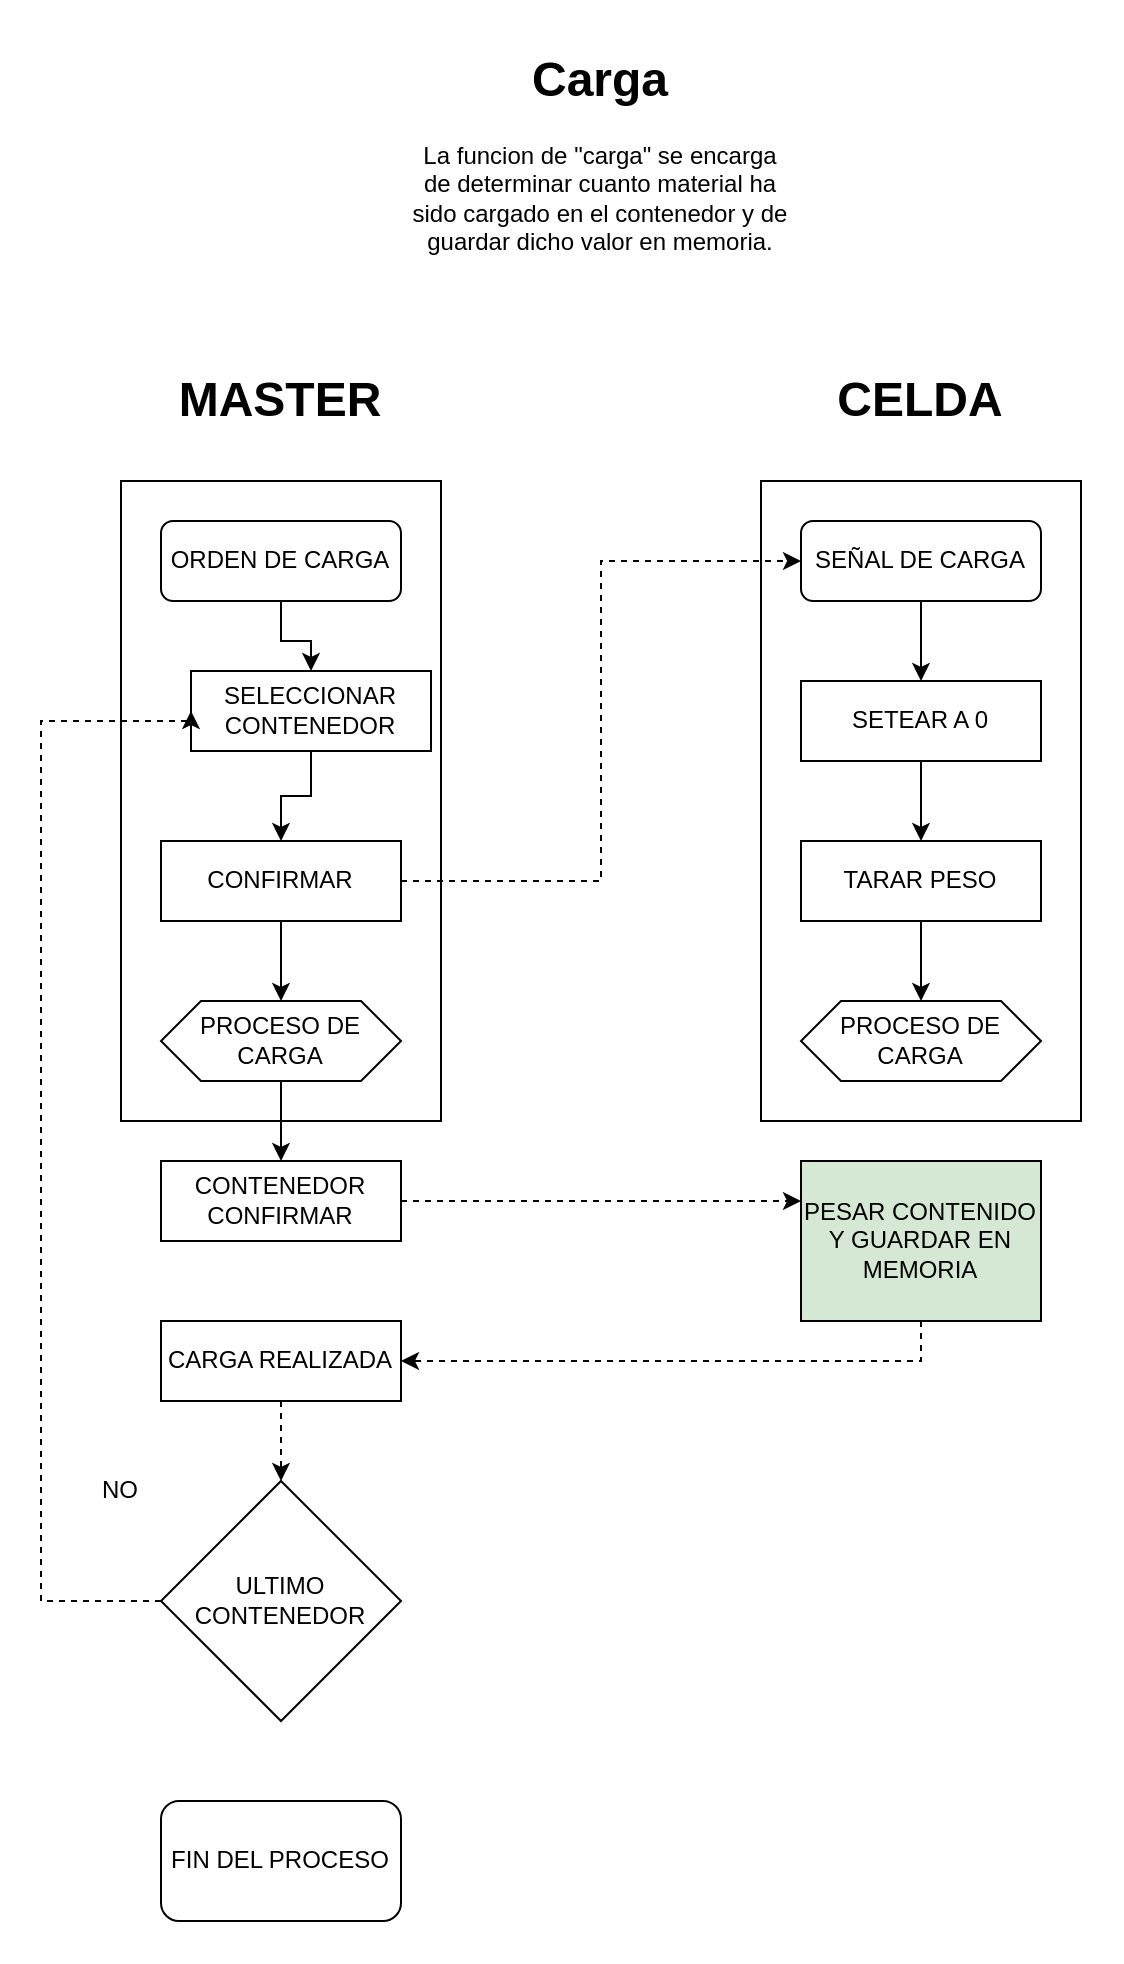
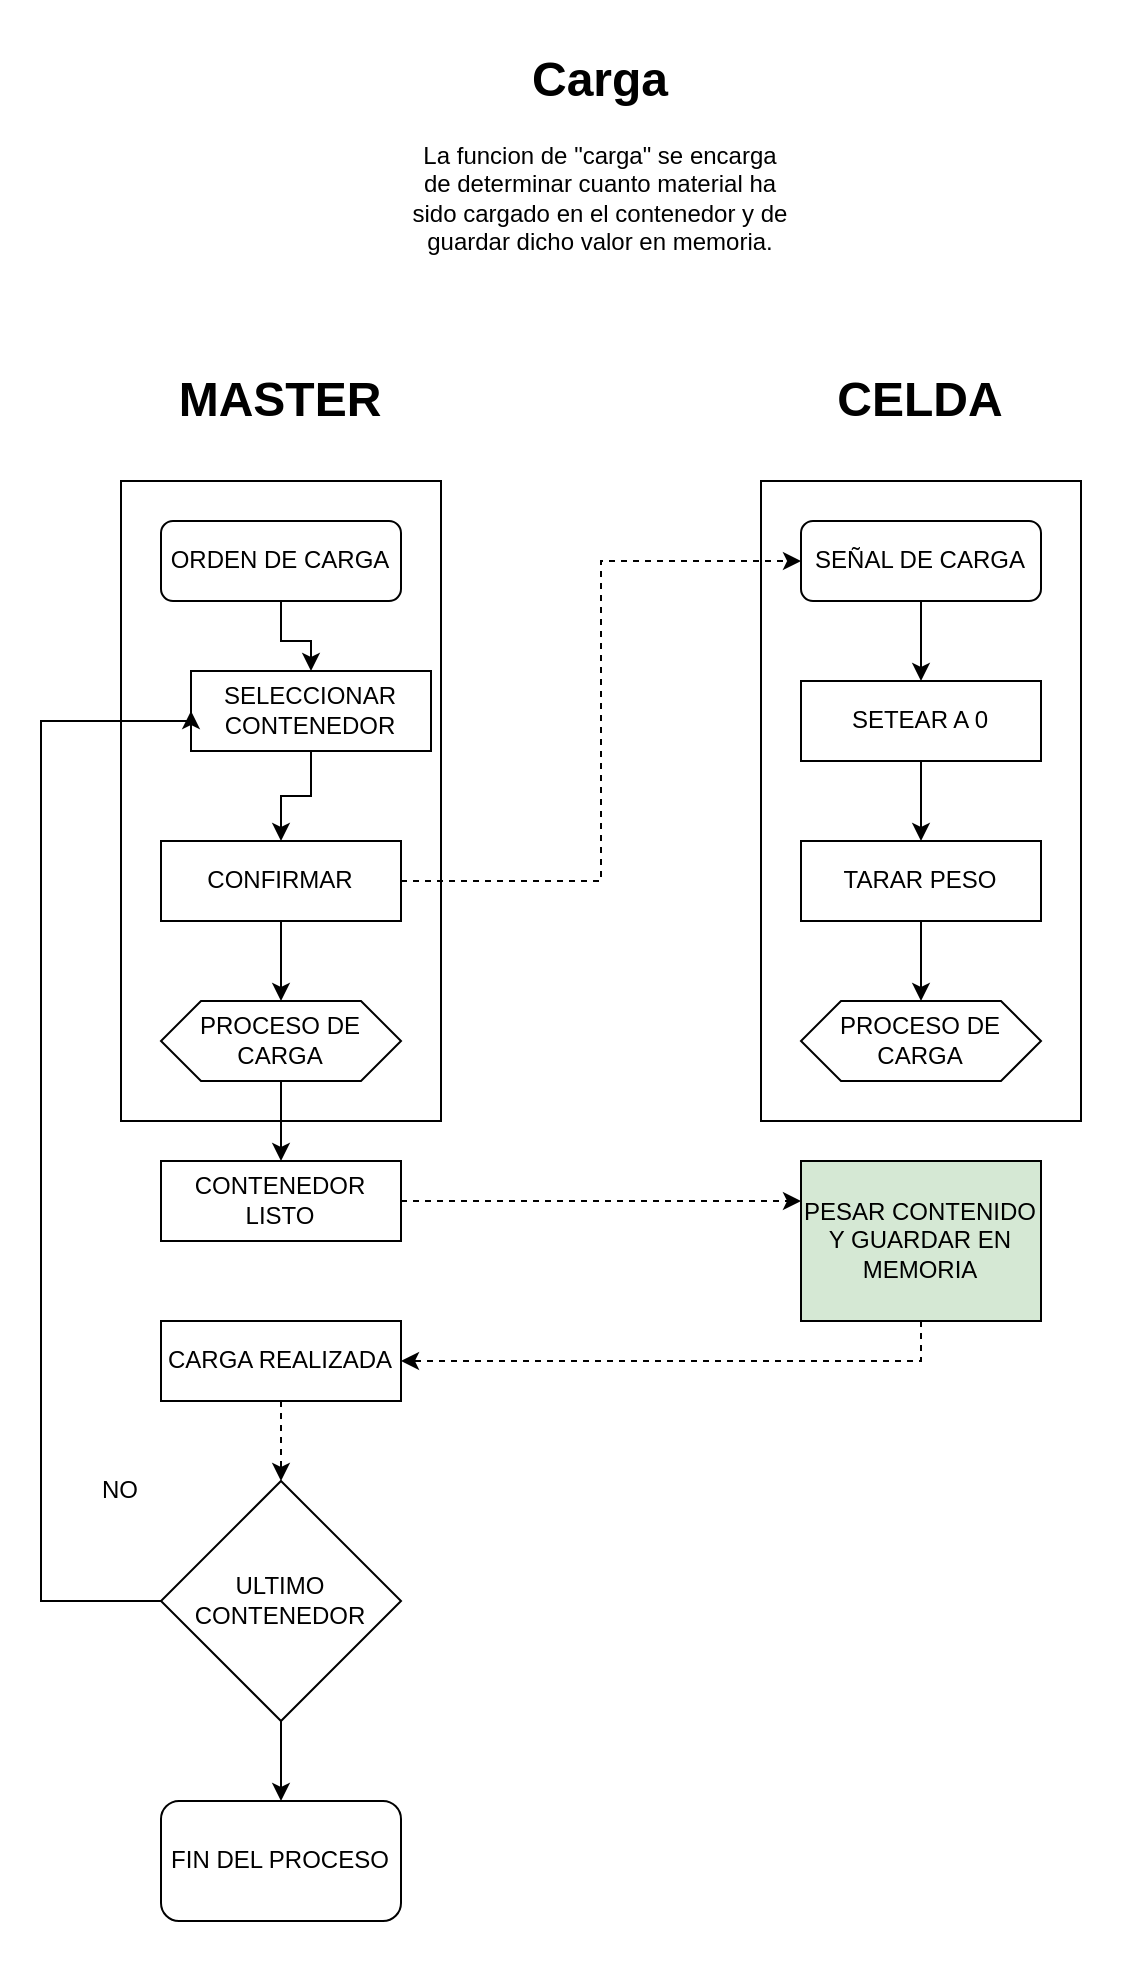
  <mxCell id="0" />
  <mxCell id="1" parent="0" />
  <mxCell id="2" value="" style="rounded=0;whiteSpace=wrap;html=1;fillColor=none;" vertex="1" parent="1"><mxGeometry x="60" y="240" width="160" height="320" as="geometry" /></mxCell>
  <mxCell id="3" value="&lt;h1&gt;Carga&lt;/h1&gt;&lt;p&gt;La funcion de &quot;carga&quot; se encarga de determinar cuanto material ha sido cargado en el contenedor y de guardar dicho valor en memoria.&lt;/p&gt;" style="text;html=1;strokeColor=none;fillColor=none;spacing=5;spacingTop=-20;whiteSpace=wrap;overflow=hidden;rounded=0;align=center;" parent="1" vertex="1"><mxGeometry x="200" y="20" width="200" height="120" as="geometry" /></mxCell>
  <mxCell id="4" value="&lt;span style=&quot;font-size: 24px;&quot;&gt;&lt;b&gt;MASTER&lt;/b&gt;&lt;/span&gt;" style="text;html=1;strokeColor=none;fillColor=none;align=center;verticalAlign=middle;whiteSpace=wrap;rounded=0;" parent="1" vertex="1"><mxGeometry x="80" y="180" width="120" height="40" as="geometry" /></mxCell>
  <mxCell id="5" value="&lt;span style=&quot;font-size: 24px;&quot;&gt;&lt;b&gt;CELDA&lt;/b&gt;&lt;/span&gt;" style="text;html=1;strokeColor=none;fillColor=none;align=center;verticalAlign=middle;whiteSpace=wrap;rounded=0;" parent="1" vertex="1"><mxGeometry x="400" y="180" width="120" height="40" as="geometry" /></mxCell>
  <mxCell id="6" style="edgeStyle=orthogonalEdgeStyle;rounded=0;orthogonalLoop=1;jettySize=auto;html=1;entryX=0.5;entryY=0;entryDx=0;entryDy=0;" parent="1" source="7" target="9" edge="1"><mxGeometry relative="1" as="geometry" /></mxCell>
  <mxCell id="7" value="ORDEN DE CARGA" style="rounded=1;whiteSpace=wrap;html=1;" parent="1" vertex="1"><mxGeometry x="80" y="260" width="120" height="40" as="geometry" /></mxCell>
  <mxCell id="8" value="" style="edgeStyle=orthogonalEdgeStyle;rounded=0;orthogonalLoop=1;jettySize=auto;html=1;" parent="1" source="9" target="12" edge="1"><mxGeometry relative="1" as="geometry" /></mxCell>
  <mxCell id="9" value="SELECCIONAR CONTENEDOR" style="rounded=0;whiteSpace=wrap;html=1;" parent="1" vertex="1"><mxGeometry x="95" y="335" width="120" height="40" as="geometry" /></mxCell>
  <mxCell id="10" style="edgeStyle=orthogonalEdgeStyle;rounded=0;orthogonalLoop=1;jettySize=auto;html=1;entryX=0;entryY=0.5;entryDx=0;entryDy=0;dashed=1;" parent="1" source="12" target="14" edge="1"><mxGeometry relative="1" as="geometry" /></mxCell>
  <mxCell id="11" value="" style="edgeStyle=orthogonalEdgeStyle;rounded=0;orthogonalLoop=1;jettySize=auto;html=1;" edge="1" parent="1" source="12" target="21"><mxGeometry relative="1" as="geometry" /></mxCell>
  <mxCell id="12" value="CONFIRMAR" style="rounded=0;whiteSpace=wrap;html=1;" parent="1" vertex="1"><mxGeometry x="80" y="420" width="120" height="40" as="geometry" /></mxCell>
  <mxCell id="13" value="" style="edgeStyle=orthogonalEdgeStyle;rounded=0;orthogonalLoop=1;jettySize=auto;html=1;" parent="1" source="14" target="16" edge="1"><mxGeometry relative="1" as="geometry" /></mxCell>
  <mxCell id="14" value="SEÑAL DE CARGA" style="rounded=1;whiteSpace=wrap;html=1;" parent="1" vertex="1"><mxGeometry x="400" y="260" width="120" height="40" as="geometry" /></mxCell>
  <mxCell id="15" value="" style="edgeStyle=orthogonalEdgeStyle;rounded=0;orthogonalLoop=1;jettySize=auto;html=1;" parent="1" source="16" target="18" edge="1"><mxGeometry relative="1" as="geometry" /></mxCell>
  <mxCell id="16" value="SETEAR A 0" style="rounded=0;whiteSpace=wrap;html=1;" parent="1" vertex="1"><mxGeometry x="400" y="340" width="120" height="40" as="geometry" /></mxCell>
  <mxCell id="17" value="" style="edgeStyle=orthogonalEdgeStyle;rounded=0;orthogonalLoop=1;jettySize=auto;html=1;" parent="1" source="18" target="19" edge="1"><mxGeometry relative="1" as="geometry" /></mxCell>
  <mxCell id="18" value="TARAR PESO" style="rounded=0;whiteSpace=wrap;html=1;" parent="1" vertex="1"><mxGeometry x="400" y="420" width="120" height="40" as="geometry" /></mxCell>
  <mxCell id="19" value="PROCESO DE CARGA" style="shape=hexagon;perimeter=hexagonPerimeter2;whiteSpace=wrap;html=1;fixedSize=1;" parent="1" vertex="1"><mxGeometry x="400" y="500" width="120" height="40" as="geometry" /></mxCell>
  <mxCell id="20" value="" style="edgeStyle=orthogonalEdgeStyle;rounded=0;orthogonalLoop=1;jettySize=auto;html=1;" parent="1" source="21" target="23" edge="1"><mxGeometry relative="1" as="geometry" /></mxCell>
  <mxCell id="21" value="PROCESO DE CARGA" style="shape=hexagon;perimeter=hexagonPerimeter2;whiteSpace=wrap;html=1;fixedSize=1;" parent="1" vertex="1"><mxGeometry x="80" y="500" width="120" height="40" as="geometry" /></mxCell>
  <mxCell id="22" style="edgeStyle=orthogonalEdgeStyle;rounded=0;orthogonalLoop=1;jettySize=auto;html=1;entryX=0;entryY=0.25;entryDx=0;entryDy=0;dashed=1;" parent="1" source="23" target="25" edge="1"><mxGeometry relative="1" as="geometry" /></mxCell>
- <mxCell id="23" value="CONTENEDOR CONFIRMAR" style="rounded=0;whiteSpace=wrap;html=1;" parent="1" vertex="1"><mxGeometry x="80" y="580" width="120" height="40" as="geometry" /></mxCell>
+ <mxCell id="23" value="CONTENEDOR LISTO" style="rounded=0;whiteSpace=wrap;html=1;" parent="1" vertex="1"><mxGeometry x="80" y="580" width="120" height="40" as="geometry" /></mxCell>
  <mxCell id="24" style="edgeStyle=orthogonalEdgeStyle;rounded=0;orthogonalLoop=1;jettySize=auto;html=1;entryX=1;entryY=0.5;entryDx=0;entryDy=0;dashed=1;" parent="1" source="25" target="27" edge="1"><mxGeometry relative="1" as="geometry"><Array as="points"><mxPoint x="460" y="680" /></Array></mxGeometry></mxCell>
  <mxCell id="25" value="PESAR CONTENIDO Y GUARDAR EN MEMORIA" style="rounded=0;whiteSpace=wrap;html=1;fillColor=#d5e8d4;" parent="1" vertex="1"><mxGeometry x="400" y="580" width="120" height="80" as="geometry" /></mxCell>
  <mxCell id="26" value="" style="edgeStyle=orthogonalEdgeStyle;rounded=0;orthogonalLoop=1;jettySize=auto;html=1;dashed=1;" parent="1" source="27" target="30" edge="1"><mxGeometry relative="1" as="geometry" /></mxCell>
  <mxCell id="27" value="CARGA REALIZADA" style="rounded=0;whiteSpace=wrap;html=1;" parent="1" vertex="1"><mxGeometry x="80" y="660" width="120" height="40" as="geometry" /></mxCell>
- <mxCell id="28" style="edgeStyle=orthogonalEdgeStyle;rounded=0;orthogonalLoop=1;jettySize=auto;html=1;entryX=0;entryY=0.5;entryDx=0;entryDy=0;dashed=1;" parent="1" source="30" target="9" edge="1"><mxGeometry relative="1" as="geometry"><mxPoint x="40" y="360" as="targetPoint" /><Array as="points"><mxPoint x="20" y="800" /><mxPoint x="20" y="360" /></Array></mxGeometry></mxCell>
+ <mxCell id="28" style="edgeStyle=orthogonalEdgeStyle;rounded=0;orthogonalLoop=1;jettySize=auto;html=1;entryX=0;entryY=0.5;entryDx=0;entryDy=0;" parent="1" source="30" target="9" edge="1"><mxGeometry relative="1" as="geometry"><mxPoint x="40" y="360" as="targetPoint" /><Array as="points"><mxPoint x="20" y="800" /><mxPoint x="20" y="360" /></Array></mxGeometry></mxCell>
+ <mxCell id="29" value="" style="edgeStyle=orthogonalEdgeStyle;rounded=0;orthogonalLoop=1;jettySize=auto;html=1;" parent="1" source="30" target="31" edge="1"><mxGeometry relative="1" as="geometry" /></mxCell>
  <mxCell id="30" value="ULTIMO CONTENEDOR" style="rhombus;whiteSpace=wrap;html=1;" parent="1" vertex="1"><mxGeometry x="80" y="740" width="120" height="120" as="geometry" /></mxCell>
  <mxCell id="31" value="FIN DEL PROCESO" style="rounded=1;whiteSpace=wrap;html=1;" parent="1" vertex="1"><mxGeometry x="80" y="900" width="120" height="60" as="geometry" /></mxCell>
  <mxCell id="32" value="NO" style="text;html=1;strokeColor=none;fillColor=none;align=center;verticalAlign=middle;whiteSpace=wrap;rounded=0;" parent="1" vertex="1"><mxGeometry x="30" y="730" width="60" height="30" as="geometry" /></mxCell>
  <mxCell id="33" value="" style="rounded=0;whiteSpace=wrap;html=1;fillColor=none;" vertex="1" parent="1"><mxGeometry x="380" y="240" width="160" height="320" as="geometry" /></mxCell>
